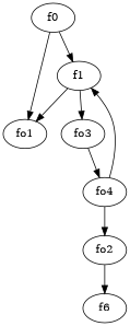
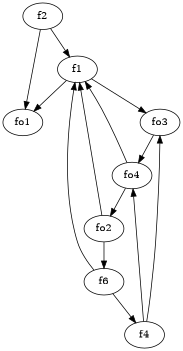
  strict digraph {
    edge [weight=2]
    f1
    fo1
    fo3
    fo4
-   f2 [label=f0]
+   f2
    n6 [label=f6]
+   f4
    fo2
    f1 -> fo1
    f1 -> fo3
    fo3 -> fo4
    fo4 -> f1
    fo4 -> fo2
    f2 -> f1
    f2 -> fo1
+   n6 -> f1
+   n6 -> f4
+   f4 -> fo3
+   f4 -> fo4
+   fo2 -> f1
    fo2 -> n6
  }
